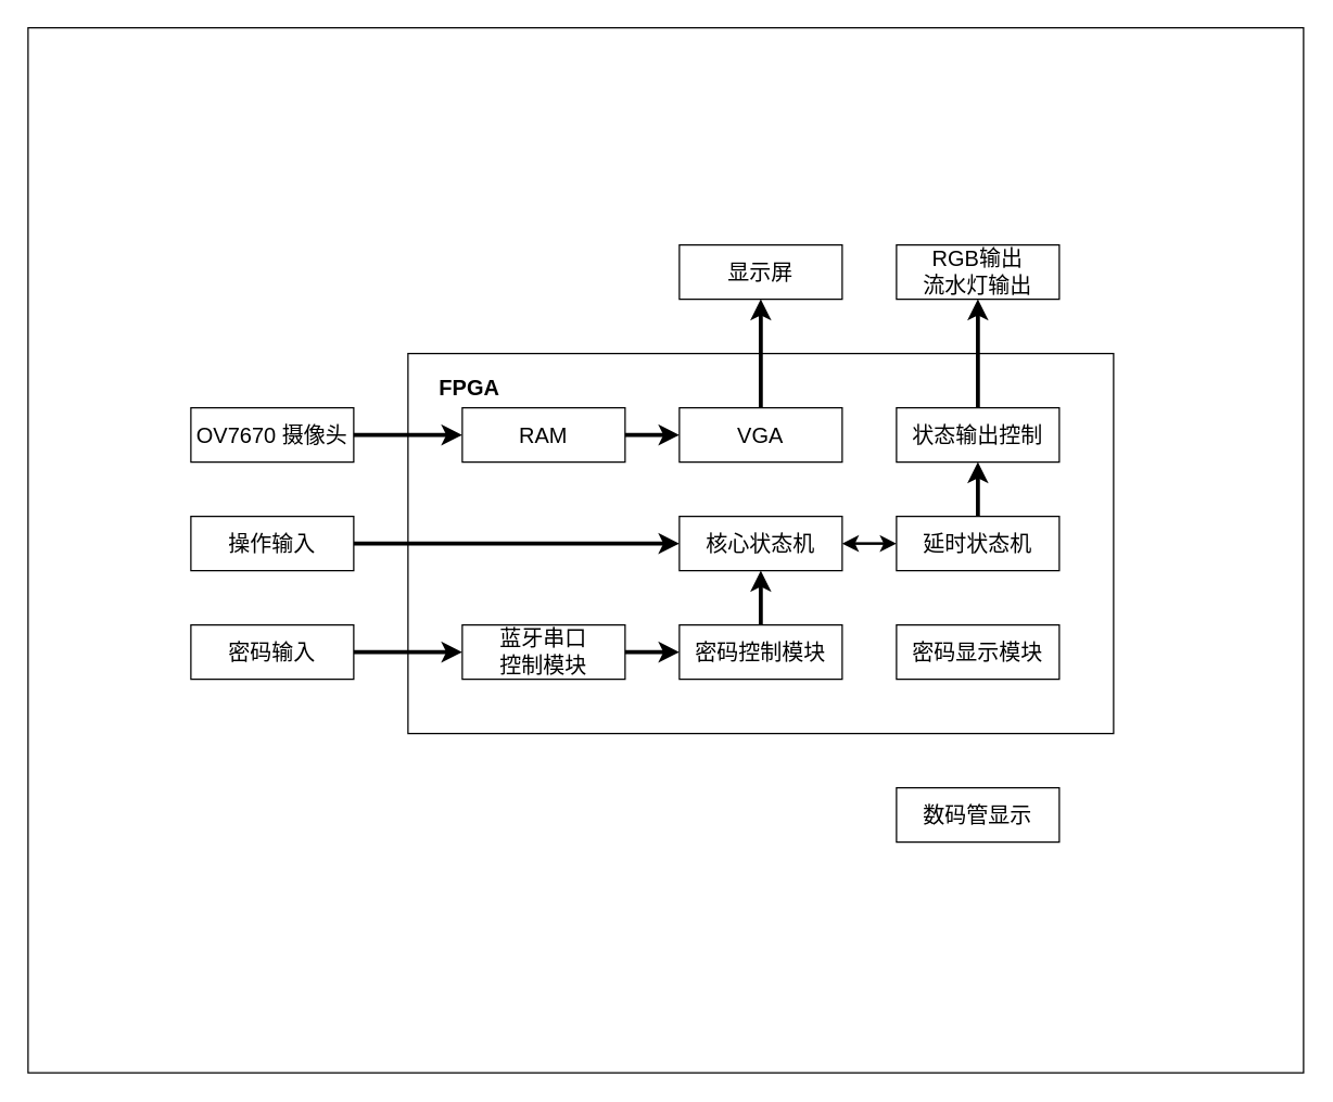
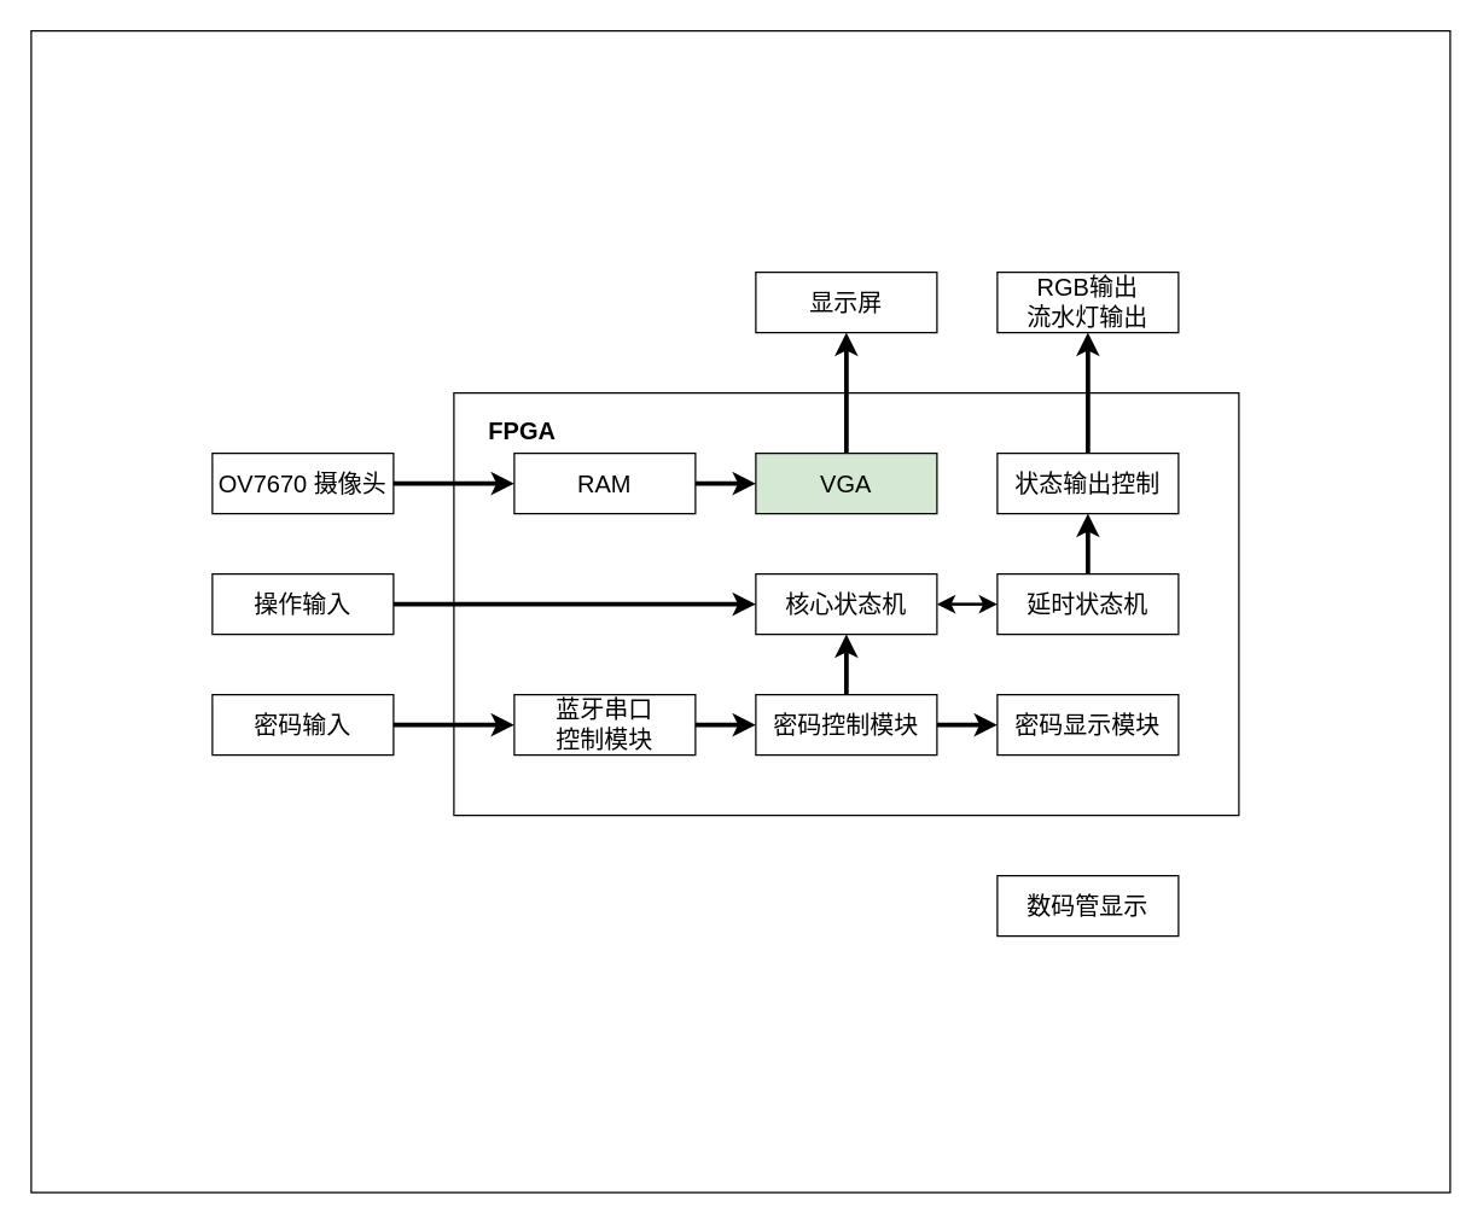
  <mxCell id="0" />
  <mxCell id="1" parent="0" />
  <mxCell id="2" value="" style="rounded=0;whiteSpace=wrap;html=1;strokeColor=default;strokeWidth=1;fontFamily=Helvetica;fontSize=16;fontColor=default;fillColor=default;" vertex="1" parent="1"><mxGeometry x="20" y="20" width="940" height="770" as="geometry" /></mxCell>
  <mxCell id="3" value="" style="group;strokeWidth=7;" vertex="1" connectable="0" parent="1"><mxGeometry y="180" width="680" height="440" as="geometry" x="140" /></mxCell>
  <mxCell id="4" value="" style="rounded=0;whiteSpace=wrap;html=1;strokeColor=default;strokeWidth=1;fontFamily=Helvetica;fontSize=16;fontColor=default;fillColor=default;" vertex="1" parent="3"><mxGeometry x="160" y="80" width="520" height="280" as="geometry" /></mxCell>
  <mxCell id="5" value="&lt;b&gt;&lt;font style=&quot;font-size: 16px;&quot;&gt;FPGA&lt;/font&gt;&lt;/b&gt;" style="text;html=1;align=center;verticalAlign=middle;resizable=0;points=[];autosize=1;strokeColor=none;fillColor=none;fontSize=12;fontFamily=Helvetica;fontColor=default;" vertex="1" parent="3"><mxGeometry x="170" y="90" width="70" height="30" as="geometry" /></mxCell>
  <mxCell id="6" value="" style="endArrow=classic;html=1;fontFamily=Helvetica;fontSize=16;fontColor=default;targetPerimeterSpacing=0;strokeWidth=3;entryX=0;entryY=0.5;entryDx=0;entryDy=0;" edge="1" parent="3" target="7"><mxGeometry width="50" height="50" relative="1" as="geometry"><mxPoint x="120" y="300" as="sourcePoint" /><mxPoint x="200" y="280" as="targetPoint" /></mxGeometry></mxCell>
  <mxCell id="7" value="蓝牙串口&lt;br&gt;控制模块" style="rounded=0;whiteSpace=wrap;html=1;strokeColor=default;strokeWidth=1;fontFamily=Helvetica;fontSize=16;fontColor=default;fillColor=default;" vertex="1" parent="3"><mxGeometry x="200" y="280" width="120" height="40" as="geometry" /></mxCell>
  <mxCell id="8" value="密码控制模块" style="whiteSpace=wrap;html=1;fontSize=16;rounded=0;strokeWidth=1;" vertex="1" parent="3"><mxGeometry x="360" y="280" width="120" height="40" as="geometry" /></mxCell>
  <mxCell id="9" value="" style="edgeStyle=none;html=1;strokeWidth=3;fontFamily=Helvetica;fontSize=16;fontColor=default;targetPerimeterSpacing=0;" edge="1" parent="3" source="7" target="8"><mxGeometry relative="1" as="geometry" /></mxCell>
  <mxCell id="10" value="核心状态机" style="whiteSpace=wrap;html=1;fontSize=16;rounded=0;strokeWidth=1;" vertex="1" parent="3"><mxGeometry x="360" y="200" width="120" height="40" as="geometry" /></mxCell>
  <mxCell id="11" value="" style="edgeStyle=none;html=1;strokeWidth=3;fontFamily=Helvetica;fontSize=16;fontColor=default;targetPerimeterSpacing=0;entryX=0.5;entryY=1;entryDx=0;entryDy=0;exitX=0.5;exitY=0;exitDx=0;exitDy=0;" edge="1" parent="3" source="8" target="10"><mxGeometry relative="1" as="geometry" /></mxCell>
  <mxCell id="12" value="密码显示模块" style="whiteSpace=wrap;html=1;fontSize=16;rounded=0;strokeWidth=1;" vertex="1" parent="3"><mxGeometry x="520" y="280" width="120" height="40" as="geometry" /></mxCell>
+ <mxCell id="13" value="" style="edgeStyle=none;html=1;strokeWidth=3;fontFamily=Helvetica;fontSize=16;fontColor=default;targetPerimeterSpacing=0;" edge="1" parent="3" source="8" target="12"><mxGeometry relative="1" as="geometry" /></mxCell>
  <mxCell id="14" value="数码管显示" style="whiteSpace=wrap;html=1;fontSize=16;rounded=0;strokeWidth=1;" vertex="1" parent="3"><mxGeometry x="520" y="400" width="120" height="40" as="geometry" /></mxCell>
  <mxCell id="15" value="延时状态机" style="whiteSpace=wrap;html=1;fontSize=16;rounded=0;strokeWidth=1;" vertex="1" parent="3"><mxGeometry x="520" y="200" width="120" height="40" as="geometry" /></mxCell>
  <mxCell id="16" value="" style="endArrow=classic;startArrow=classic;html=1;strokeWidth=2;fontFamily=Helvetica;fontSize=16;fontColor=default;targetPerimeterSpacing=0;entryX=0;entryY=0.5;entryDx=0;entryDy=0;exitX=1;exitY=0.5;exitDx=0;exitDy=0;" edge="1" parent="3" source="10" target="15"><mxGeometry width="50" height="50" relative="1" as="geometry"><mxPoint x="360" y="190" as="sourcePoint" /><mxPoint x="410" y="140" as="targetPoint" /></mxGeometry></mxCell>
  <mxCell id="17" value="状态输出控制" style="whiteSpace=wrap;html=1;fontSize=16;rounded=0;strokeWidth=1;" vertex="1" parent="3"><mxGeometry x="520" y="120" width="120" height="40" as="geometry" /></mxCell>
  <mxCell id="18" value="" style="edgeStyle=none;html=1;strokeWidth=3;fontFamily=Helvetica;fontSize=16;fontColor=default;endArrow=classic;endFill=1;targetPerimeterSpacing=0;" edge="1" parent="3" source="15" target="17"><mxGeometry relative="1" as="geometry" /></mxCell>
  <mxCell id="19" value="RGB输出&lt;br&gt;流水灯输出" style="whiteSpace=wrap;html=1;fontSize=16;rounded=0;strokeWidth=1;" vertex="1" parent="3"><mxGeometry x="520" width="120" height="40" as="geometry" /></mxCell>
  <mxCell id="20" value="" style="edgeStyle=none;html=1;strokeWidth=3;fontFamily=Helvetica;fontSize=16;fontColor=default;endArrow=classic;endFill=1;targetPerimeterSpacing=0;" edge="1" parent="3" source="17" target="19"><mxGeometry relative="1" as="geometry" /></mxCell>
  <mxCell id="21" value="密码输入" style="rounded=0;whiteSpace=wrap;html=1;strokeColor=default;strokeWidth=1;fontFamily=Helvetica;fontSize=16;fontColor=default;fillColor=default;" vertex="1" parent="3"><mxGeometry y="280" width="120" height="40" as="geometry" /></mxCell>
  <mxCell id="22" value="" style="endArrow=classic;html=1;fontFamily=Helvetica;fontSize=16;fontColor=default;targetPerimeterSpacing=0;strokeWidth=3;entryX=0;entryY=0.5;entryDx=0;entryDy=0;" edge="1" parent="3" target="10"><mxGeometry width="50" height="50" relative="1" as="geometry"><mxPoint x="120" y="220" as="sourcePoint" /><mxPoint x="200" y="220" as="targetPoint" /><Array as="points"><mxPoint x="240" y="220" /></Array></mxGeometry></mxCell>
  <mxCell id="23" value="操作输入" style="rounded=0;whiteSpace=wrap;html=1;strokeColor=default;strokeWidth=1;fontFamily=Helvetica;fontSize=16;fontColor=default;fillColor=default;" vertex="1" parent="3"><mxGeometry y="200" width="120" height="40" as="geometry" /></mxCell>
  <mxCell id="24" value="OV7670 摄像头" style="rounded=0;whiteSpace=wrap;html=1;strokeColor=default;strokeWidth=1;fontFamily=Helvetica;fontSize=16;fontColor=default;fillColor=default;" vertex="1" parent="3"><mxGeometry y="120" width="120" height="40" as="geometry" /></mxCell>
  <mxCell id="25" value="RAM" style="whiteSpace=wrap;html=1;fontSize=16;rounded=0;strokeWidth=1;" vertex="1" parent="3"><mxGeometry x="200" y="120" width="120" height="40" as="geometry" /></mxCell>
  <mxCell id="26" value="" style="edgeStyle=none;html=1;strokeWidth=3;fontFamily=Helvetica;fontSize=16;fontColor=default;endArrow=classic;endFill=1;targetPerimeterSpacing=0;" edge="1" parent="3" source="24" target="25"><mxGeometry relative="1" as="geometry" /></mxCell>
- <mxCell id="27" value="VGA" style="whiteSpace=wrap;html=1;fontSize=16;rounded=0;strokeWidth=1;" vertex="1" parent="3"><mxGeometry x="360" y="120" width="120" height="40" as="geometry" /></mxCell>
+ <mxCell id="27" value="VGA" style="whiteSpace=wrap;html=1;fontSize=16;rounded=0;strokeWidth=1;fillColor=#d5e8d4;" vertex="1" parent="3"><mxGeometry x="360" y="120" width="120" height="40" as="geometry" /></mxCell>
  <mxCell id="28" value="" style="edgeStyle=none;html=1;strokeWidth=3;fontFamily=Helvetica;fontSize=16;fontColor=default;endArrow=classic;endFill=1;targetPerimeterSpacing=0;" edge="1" parent="3" source="25" target="27"><mxGeometry relative="1" as="geometry" /></mxCell>
  <mxCell id="29" value="显示屏" style="whiteSpace=wrap;html=1;fontSize=16;rounded=0;strokeWidth=1;" vertex="1" parent="3"><mxGeometry x="360" width="120" height="40" as="geometry" /></mxCell>
  <mxCell id="30" value="" style="edgeStyle=none;html=1;strokeWidth=3;fontFamily=Helvetica;fontSize=16;fontColor=default;endArrow=classic;endFill=1;targetPerimeterSpacing=0;" edge="1" parent="3" source="27" target="29"><mxGeometry relative="1" as="geometry" /></mxCell>
